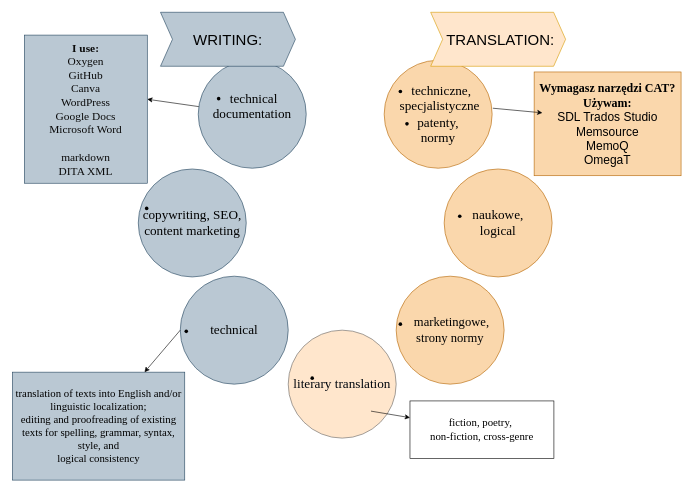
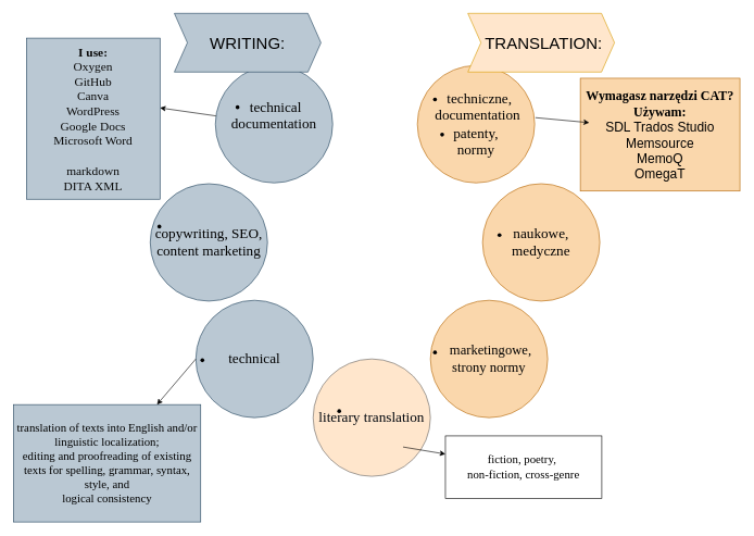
  <mxCell id="0" />
  <mxCell id="1" parent="0" />
  <mxCell id="2" value="&lt;font color=&quot;#00060d&quot;&gt;literary translation&lt;br&gt;&lt;/font&gt;" style="ellipse;whiteSpace=wrap;html=1;rounded=0;shadow=0;dashed=0;comic=0;fontFamily=Verdana;fontSize=22;fontColor=#0069D1;fillColor=#ffe6cc;strokeColor=#666666;" parent="1" vertex="1"><mxGeometry x="480" y="550" width="180" height="180" as="geometry" /></mxCell>
- <mxCell id="3" value="&lt;div&gt;naukowe,&lt;/div&gt;&lt;div&gt;logical&lt;br&gt;&lt;/div&gt;" style="ellipse;whiteSpace=wrap;html=1;rounded=0;shadow=0;dashed=0;comic=0;fontFamily=Verdana;fontSize=22;fillColor=#fad7ac;strokeColor=#b46504;" parent="1" vertex="1"><mxGeometry x="740" y="281.26" width="180" height="180" as="geometry" /></mxCell>
+ <mxCell id="3" value="&lt;div&gt;naukowe,&lt;/div&gt;&lt;div&gt;medyczne&lt;br&gt;&lt;/div&gt;" style="ellipse;whiteSpace=wrap;html=1;rounded=0;shadow=0;dashed=0;comic=0;fontFamily=Verdana;fontSize=22;fillColor=#fad7ac;strokeColor=#b46504;" parent="1" vertex="1"><mxGeometry x="740" y="281.26" width="180" height="180" as="geometry" /></mxCell>
  <mxCell id="4" value="&lt;font style=&quot;font-size: 22px;&quot;&gt;copywriting, SEO, content marketing&lt;br&gt;&lt;/font&gt;" style="ellipse;whiteSpace=wrap;html=1;rounded=0;shadow=0;dashed=0;comic=0;fontFamily=Verdana;fontSize=22;fillColor=#bac8d3;strokeColor=#23445d;" parent="1" vertex="1"><mxGeometry x="230" y="281.26" width="180" height="180" as="geometry" /></mxCell>
  <mxCell id="5" value="&lt;div style=&quot;&quot;&gt;&lt;font style=&quot;font-size: 22px;&quot;&gt;&amp;nbsp;technical documentation&lt;br&gt;&lt;/font&gt;&lt;/div&gt;&lt;div style=&quot;&quot;&gt;&lt;font style=&quot;font-size: 22px;&quot;&gt;&lt;br&gt;&lt;/font&gt;&lt;/div&gt;" style="ellipse;whiteSpace=wrap;html=1;rounded=0;shadow=0;dashed=0;comic=0;fontFamily=Verdana;fontSize=22;fillColor=#bac8d3;strokeColor=#23445d;" parent="1" vertex="1"><mxGeometry x="330" y="100" width="180" height="180" as="geometry" /></mxCell>
- <mxCell id="6" value="&lt;div style=&quot;&quot;&gt;&lt;font style=&quot;font-size: 22px;&quot; face=&quot;Verdana&quot;&gt;&amp;nbsp;&lt;/font&gt;&lt;font style=&quot;font-size: 22px;&quot; face=&quot;3_kRnwSZ05rTefSs1a9Z&quot;&gt;&lt;br&gt;&lt;/font&gt;&lt;/div&gt;&lt;div style=&quot;&quot;&gt;&lt;font style=&quot;font-size: 22px;&quot; face=&quot;3_kRnwSZ05rTefSs1a9Z&quot;&gt;&amp;nbsp; techniczne,&lt;/font&gt;&lt;/div&gt;&lt;div style=&quot;&quot;&gt;&lt;font style=&quot;font-size: 22px;&quot; face=&quot;3_kRnwSZ05rTefSs1a9Z&quot;&gt;&amp;nbsp;specjalistyczne&lt;/font&gt;&lt;/div&gt;&lt;div style=&quot;&quot;&gt;&lt;font style=&quot;font-size: 22px;&quot; face=&quot;3_kRnwSZ05rTefSs1a9Z&quot;&gt;patenty,&lt;/font&gt;&lt;/div&gt;&lt;div style=&quot;&quot;&gt;&lt;font style=&quot;font-size: 22px;&quot; face=&quot;3_kRnwSZ05rTefSs1a9Z&quot;&gt;normy&lt;br&gt;&lt;/font&gt;&lt;/div&gt;&lt;div style=&quot;&quot;&gt;&lt;font style=&quot;font-size: 22px;&quot; face=&quot;3_kRnwSZ05rTefSs1a9Z&quot;&gt;&lt;br&gt;&lt;/font&gt;&lt;/div&gt;" style="ellipse;whiteSpace=wrap;html=1;rounded=0;shadow=0;dashed=0;comic=0;fontFamily=Verdana;fontSize=22;fillColor=#fad7ac;strokeColor=#b46504;" parent="1" vertex="1"><mxGeometry x="640" y="100" width="180" height="180" as="geometry" /></mxCell>
+ <mxCell id="6" value="&lt;div style=&quot;&quot;&gt;&lt;font style=&quot;font-size: 22px;&quot; face=&quot;Verdana&quot;&gt;&amp;nbsp;&lt;/font&gt;&lt;font style=&quot;font-size: 22px;&quot; face=&quot;3_kRnwSZ05rTefSs1a9Z&quot;&gt;&lt;br&gt;&lt;/font&gt;&lt;/div&gt;&lt;div style=&quot;&quot;&gt;&lt;font style=&quot;font-size: 22px;&quot; face=&quot;3_kRnwSZ05rTefSs1a9Z&quot;&gt;&amp;nbsp; techniczne,&lt;/font&gt;&lt;/div&gt;&lt;div style=&quot;&quot;&gt;&lt;font style=&quot;font-size: 22px;&quot; face=&quot;3_kRnwSZ05rTefSs1a9Z&quot;&gt;&amp;nbsp;documentation&lt;/font&gt;&lt;/div&gt;&lt;div style=&quot;&quot;&gt;&lt;font style=&quot;font-size: 22px;&quot; face=&quot;3_kRnwSZ05rTefSs1a9Z&quot;&gt;patenty,&lt;/font&gt;&lt;/div&gt;&lt;div style=&quot;&quot;&gt;&lt;font style=&quot;font-size: 22px;&quot; face=&quot;3_kRnwSZ05rTefSs1a9Z&quot;&gt;normy&lt;br&gt;&lt;/font&gt;&lt;/div&gt;&lt;div style=&quot;&quot;&gt;&lt;font style=&quot;font-size: 22px;&quot; face=&quot;3_kRnwSZ05rTefSs1a9Z&quot;&gt;&lt;br&gt;&lt;/font&gt;&lt;/div&gt;" style="ellipse;whiteSpace=wrap;html=1;rounded=0;shadow=0;dashed=0;comic=0;fontFamily=Verdana;fontSize=22;fillColor=#fad7ac;strokeColor=#b46504;" parent="1" vertex="1"><mxGeometry x="640" y="100" width="180" height="180" as="geometry" /></mxCell>
  <mxCell id="7" value="&lt;div&gt;&lt;font style=&quot;font-size: 21px;&quot;&gt;&amp;nbsp;marketingowe,&lt;/font&gt;&lt;/div&gt;&lt;div&gt;&lt;font style=&quot;font-size: 21px;&quot;&gt;strony normy&lt;br&gt;&lt;/font&gt;&lt;/div&gt;" style="ellipse;whiteSpace=wrap;html=1;rounded=0;shadow=0;dashed=0;comic=0;fontFamily=Verdana;fontSize=22;fillColor=#fad7ac;strokeColor=#b46504;" parent="1" vertex="1"><mxGeometry x="660" y="460" width="180" height="180" as="geometry" /></mxCell>
  <mxCell id="8" value="technical" style="ellipse;whiteSpace=wrap;html=1;rounded=0;shadow=0;dashed=0;comic=0;fontFamily=Verdana;fontSize=22;fillColor=#bac8d3;strokeColor=#23445d;" parent="1" vertex="1"><mxGeometry x="300" y="460" width="180" height="180" as="geometry" /></mxCell>
  <mxCell id="9" value="&lt;font face=&quot;Verdana&quot; style=&quot;font-size: 20px;&quot;&gt;&lt;b&gt;Wymagasz narzędzi CAT? Używam:&lt;br&gt;&lt;/b&gt;&lt;/font&gt;&lt;div style=&quot;font-size: 20px;&quot;&gt;&lt;font face=&quot;91rZdBT9kLizhOjYf7mg&quot; style=&quot;font-size: 20px;&quot;&gt;SDL Trados Studio&lt;/font&gt;&lt;/div&gt;&lt;div style=&quot;font-size: 20px;&quot;&gt;&lt;font face=&quot;91rZdBT9kLizhOjYf7mg&quot; style=&quot;font-size: 20px;&quot;&gt;Memsource&lt;/font&gt;&lt;/div&gt;&lt;div style=&quot;font-size: 20px;&quot;&gt;&lt;font face=&quot;91rZdBT9kLizhOjYf7mg&quot; style=&quot;font-size: 20px;&quot;&gt;MemoQ&lt;/font&gt;&lt;/div&gt;&lt;div style=&quot;font-size: 20px;&quot;&gt;&lt;font face=&quot;91rZdBT9kLizhOjYf7mg&quot; style=&quot;font-size: 20px;&quot;&gt;OmegaT&lt;br&gt;&lt;/font&gt;&lt;/div&gt;" style="rounded=0;whiteSpace=wrap;html=1;fillColor=#fad7ac;strokeColor=#b46504;fontColor=default;" parent="1" vertex="1"><mxGeometry x="890" y="119.5" width="245" height="173" as="geometry" /></mxCell>
  <mxCell id="10" value="" style="endArrow=classic;html=1;rounded=0;entryX=1;entryY=0.433;entryDx=0;entryDy=0;entryPerimeter=0;" parent="1" source="5" target="11" edge="1"><mxGeometry width="50" height="50" relative="1" as="geometry"><mxPoint x="290" y="180" as="sourcePoint" /><mxPoint x="260" y="150" as="targetPoint" /></mxGeometry></mxCell>
  <mxCell id="11" value="&lt;font style=&quot;font-size: 19px;&quot; face=&quot;Verdana&quot;&gt;&lt;b&gt;I use:&lt;br&gt;&lt;/b&gt;Oxygen&lt;br&gt;GitHub&lt;br&gt;Canva&lt;br&gt;WordPress&lt;br&gt;Google Docs&lt;br&gt;Microsoft Word&lt;br&gt;&lt;br&gt;markdown&lt;br&gt;DITA XML&lt;br&gt;&lt;/font&gt;" style="rounded=0;whiteSpace=wrap;html=1;fillColor=#bac8d3;strokeColor=#23445d;fontColor=#0A0A0A;" parent="1" vertex="1"><mxGeometry y="58" width="205" height="247" as="geometry" x="40" /></mxCell>
  <mxCell id="12" value="&lt;div style=&quot;font-size: 25px;&quot;&gt;&lt;font style=&quot;font-size: 25px;&quot;&gt;WRITING:&lt;/font&gt;&lt;/div&gt;" style="shape=step;perimeter=stepPerimeter;whiteSpace=wrap;html=1;fixedSize=1;fillColor=#bac8d3;strokeColor=#23445d;" parent="1" vertex="1"><mxGeometry x="267" y="20" width="225" height="90" as="geometry" /></mxCell>
  <mxCell id="13" value="&lt;font style=&quot;font-size: 25px;&quot;&gt;&amp;nbsp;TRANSLATION:&lt;/font&gt;" style="shape=step;perimeter=stepPerimeter;whiteSpace=wrap;html=1;fixedSize=1;fillColor=#ffe6cc;strokeColor=#d79b00;" parent="1" vertex="1"><mxGeometry x="717.5" y="20" width="225" height="90" as="geometry" /></mxCell>
  <mxCell id="14" value="" style="shape=waypoint;sketch=0;fillStyle=solid;size=6;pointerEvents=1;points=[];fillColor=none;resizable=0;rotatable=0;perimeter=centerPerimeter;snapToPoint=1;" parent="1" vertex="1"><mxGeometry x="354" y="154" width="20" height="20" as="geometry" /></mxCell>
  <mxCell id="15" value="" style="shape=waypoint;sketch=0;fillStyle=solid;size=6;pointerEvents=1;points=[];fillColor=none;resizable=0;rotatable=0;perimeter=centerPerimeter;snapToPoint=1;" parent="1" vertex="1"><mxGeometry x="234" y="337" width="20" height="20" as="geometry" /></mxCell>
  <mxCell id="16" value="" style="shape=waypoint;sketch=0;fillStyle=solid;size=6;pointerEvents=1;points=[];fillColor=none;resizable=0;rotatable=0;perimeter=centerPerimeter;snapToPoint=1;" parent="1" vertex="1"><mxGeometry x="300" y="542" width="20" height="20" as="geometry" /></mxCell>
  <mxCell id="17" value="" style="endArrow=classic;html=1;rounded=0;entryX=0.056;entryY=0.394;entryDx=0;entryDy=0;entryPerimeter=0;exitX=1.006;exitY=0.444;exitDx=0;exitDy=0;exitPerimeter=0;" parent="1" source="6" target="9" edge="1"><mxGeometry width="50" height="50" relative="1" as="geometry"><mxPoint x="817" y="179.57" as="sourcePoint" /><mxPoint x="867" y="175.999" as="targetPoint" /></mxGeometry></mxCell>
  <mxCell id="18" value="" style="shape=waypoint;sketch=0;fillStyle=solid;size=6;pointerEvents=1;points=[];fillColor=none;resizable=0;rotatable=0;perimeter=centerPerimeter;snapToPoint=1;" parent="1" vertex="1"><mxGeometry x="510" y="620" width="20" height="20" as="geometry" /></mxCell>
  <mxCell id="19" value="" style="shape=waypoint;sketch=0;fillStyle=solid;size=6;pointerEvents=1;points=[];fillColor=none;resizable=0;rotatable=0;perimeter=centerPerimeter;snapToPoint=1;" parent="1" vertex="1"><mxGeometry x="657" y="142" width="20" height="20" as="geometry" /></mxCell>
  <mxCell id="20" value="" style="shape=waypoint;sketch=0;fillStyle=solid;size=6;pointerEvents=1;points=[];fillColor=none;resizable=0;rotatable=0;perimeter=centerPerimeter;snapToPoint=1;" parent="1" vertex="1"><mxGeometry x="668" y="196" width="20" height="20" as="geometry" /></mxCell>
  <mxCell id="21" value="" style="shape=waypoint;sketch=0;fillStyle=solid;size=6;pointerEvents=1;points=[];fillColor=none;resizable=0;rotatable=0;perimeter=centerPerimeter;snapToPoint=1;" parent="1" vertex="1"><mxGeometry x="756" y="350" width="20" height="20" as="geometry" /></mxCell>
  <mxCell id="22" value="" style="shape=waypoint;sketch=0;fillStyle=solid;size=6;pointerEvents=1;points=[];fillColor=none;resizable=0;rotatable=0;perimeter=centerPerimeter;snapToPoint=1;" parent="1" vertex="1"><mxGeometry x="657" y="530" width="20" height="20" as="geometry" /></mxCell>
  <mxCell id="23" value="" style="endArrow=classic;html=1;rounded=0;" parent="1" target="24" edge="1"><mxGeometry width="50" height="50" relative="1" as="geometry"><mxPoint x="618" y="685" as="sourcePoint" /><mxPoint x="723" y="698" as="targetPoint" /></mxGeometry></mxCell>
  <mxCell id="24" value="&lt;div&gt;&lt;font face=&quot;Verdana&quot;&gt;&lt;font style=&quot;font-size: 18px;&quot;&gt;fiction, poetry,&amp;nbsp;&lt;/font&gt;&lt;/font&gt;&lt;/div&gt;&lt;div&gt;&lt;font face=&quot;Verdana&quot;&gt;&lt;font style=&quot;font-size: 18px;&quot;&gt;non-fiction, cross-genre&lt;/font&gt;&lt;/font&gt;&lt;/div&gt;" style="rounded=0;whiteSpace=wrap;html=1;" parent="1" vertex="1"><mxGeometry x="683" y="668" width="240" height="96" as="geometry" /></mxCell>
  <mxCell id="25" value="&lt;font style=&quot;font-size: 18px;&quot; face=&quot;Verdana&quot;&gt;translation of texts into English and/or linguistic localization; &lt;br&gt;editing and proofreading of existing texts for spelling, grammar, syntax, style, and &lt;br&gt;logical consistency&lt;/font&gt;" style="rounded=0;whiteSpace=wrap;html=1;fillColor=#bac8d3;strokeColor=#23445d;" parent="1" vertex="1"><mxGeometry x="20" y="620" width="287.5" height="180" as="geometry" /></mxCell>
  <mxCell id="26" value="" style="endArrow=classic;html=1;rounded=0;exitX=0;exitY=0.5;exitDx=0;exitDy=0;" parent="1" source="8" target="25" edge="1"><mxGeometry width="50" height="50" relative="1" as="geometry"><mxPoint x="170" y="575" as="sourcePoint" /><mxPoint x="220" y="525" as="targetPoint" /></mxGeometry></mxCell>
